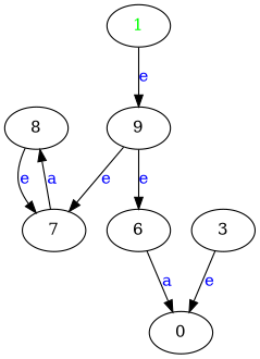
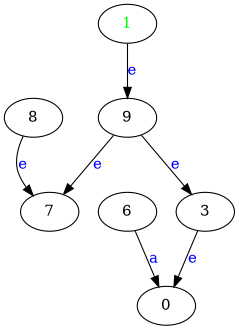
  digraph {
    8
    7
    n3 [label=0]
    6
    n5 [label=<<font color="green">1</font>>]
    n6 [label=9]
    3
    8 -> 7 [label=<<font color="blue">e</font>>]
-   7 -> 8 [label=<<font color="blue">a</font>>]
    6 -> n3 [label=<<font color="blue">a</font>>]
    n5 -> n6 [label=<<font color="blue">e</font>>]
    n6 -> 7 [label=<<font color="blue">e</font>>]
-   n6 -> 6 [label=<<font color="blue">e</font>>]
+   n6 -> 3 [label=<<font color="blue">e</font>>]
    3 -> n3 [label=<<font color="blue">e</font>>]
  }
